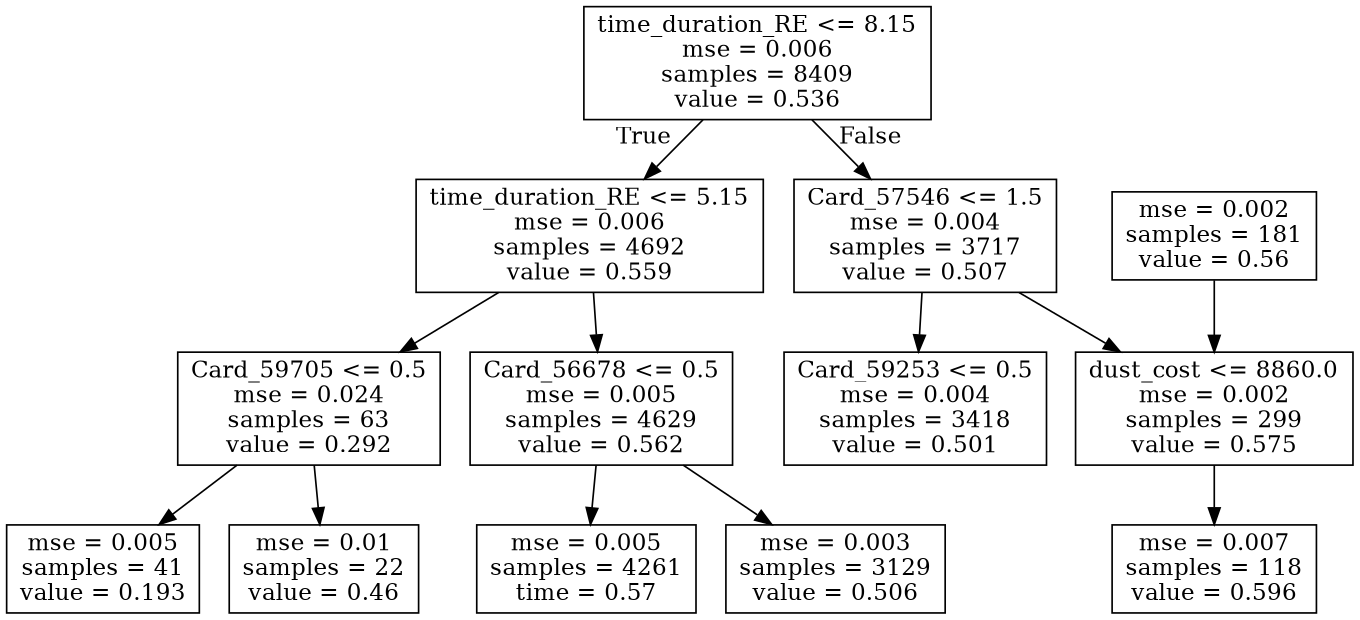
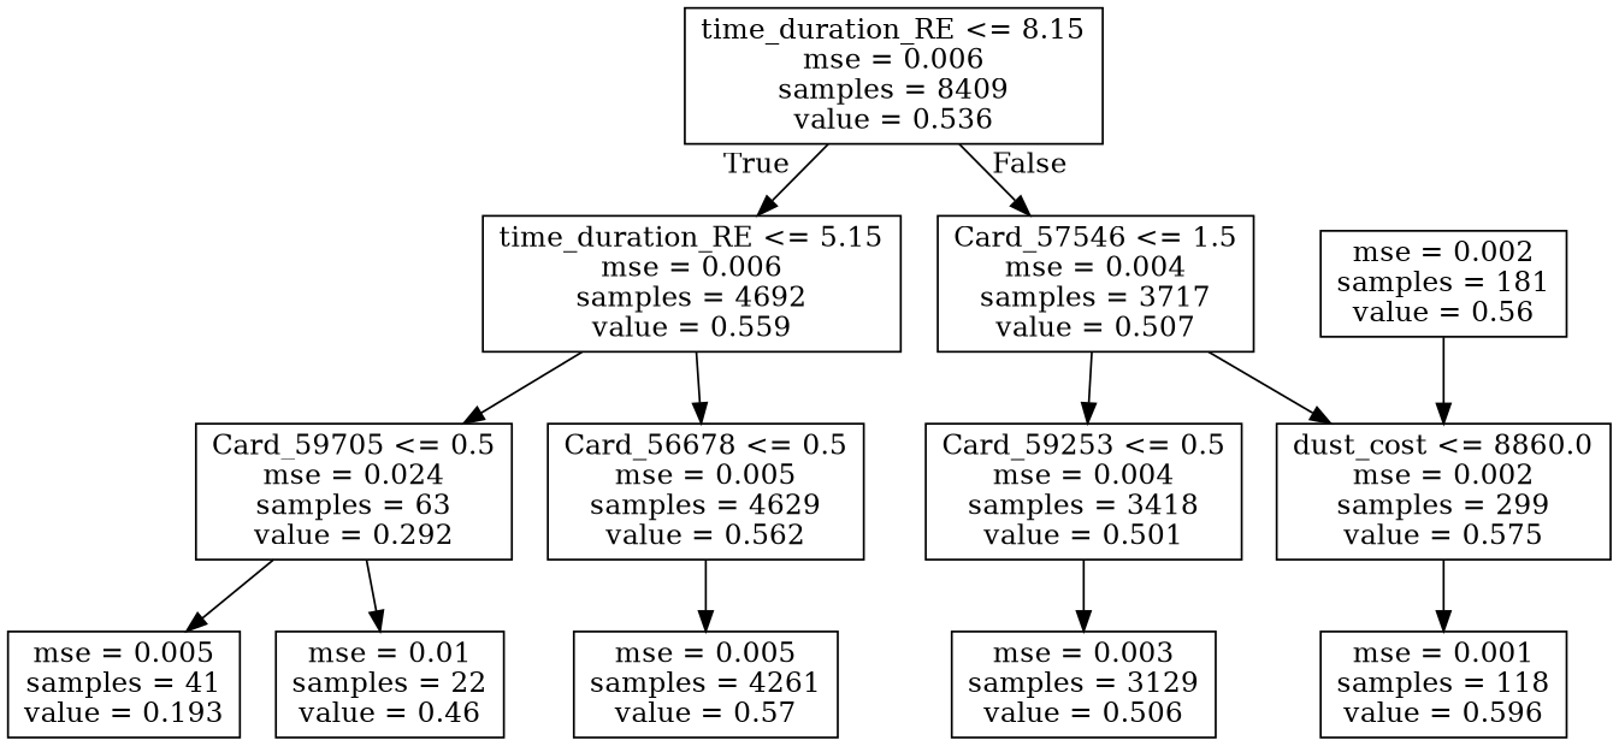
  digraph {
    node [shape=box]
    n1 [label="time_duration_RE <= 8.15\nmse = 0.006\nsamples = 8409\nvalue = 0.536"]
    n2 [label="time_duration_RE <= 5.15\nmse = 0.006\nsamples = 4692\nvalue = 0.559"]
    n3 [label="Card_57546 <= 1.5\nmse = 0.004\nsamples = 3717\nvalue = 0.507"]
    n4 [label="Card_59705 <= 0.5\nmse = 0.024\nsamples = 63\nvalue = 0.292"]
    n5 [label="Card_56678 <= 0.5\nmse = 0.005\nsamples = 4629\nvalue = 0.562"]
    n6 [label="Card_59253 <= 0.5\nmse = 0.004\nsamples = 3418\nvalue = 0.501"]
    n7 [label="dust_cost <= 8860.0\nmse = 0.002\nsamples = 299\nvalue = 0.575"]
    n8 [label="mse = 0.005\nsamples = 41\nvalue = 0.193"]
    n9 [label="mse = 0.01\nsamples = 22\nvalue = 0.46"]
-   n10 [label="mse = 0.005\nsamples = 4261\ntime = 0.57"]
+   n10 [label="mse = 0.005\nsamples = 4261\nvalue = 0.57"]
    n11 [label="mse = 0.003\nsamples = 3129\nvalue = 0.506"]
-   n12 [label="mse = 0.007\nsamples = 118\nvalue = 0.596"]
+   n12 [label="mse = 0.001\nsamples = 118\nvalue = 0.596"]
    n13 [label="mse = 0.002\nsamples = 181\nvalue = 0.56"]
    n1 -> n2 [headlabel=True labelangle=45 labeldistance=2.5]
    n1 -> n3 [headlabel=False labelangle=-45 labeldistance=2.5]
    n2 -> n4
    n2 -> n5
    n3 -> n6
    n3 -> n7
    n4 -> n8
    n4 -> n9
    n5 -> n10
-   n5 -> n11
+   n6 -> n11
    n7 -> n12
    n13 -> n7
  }
